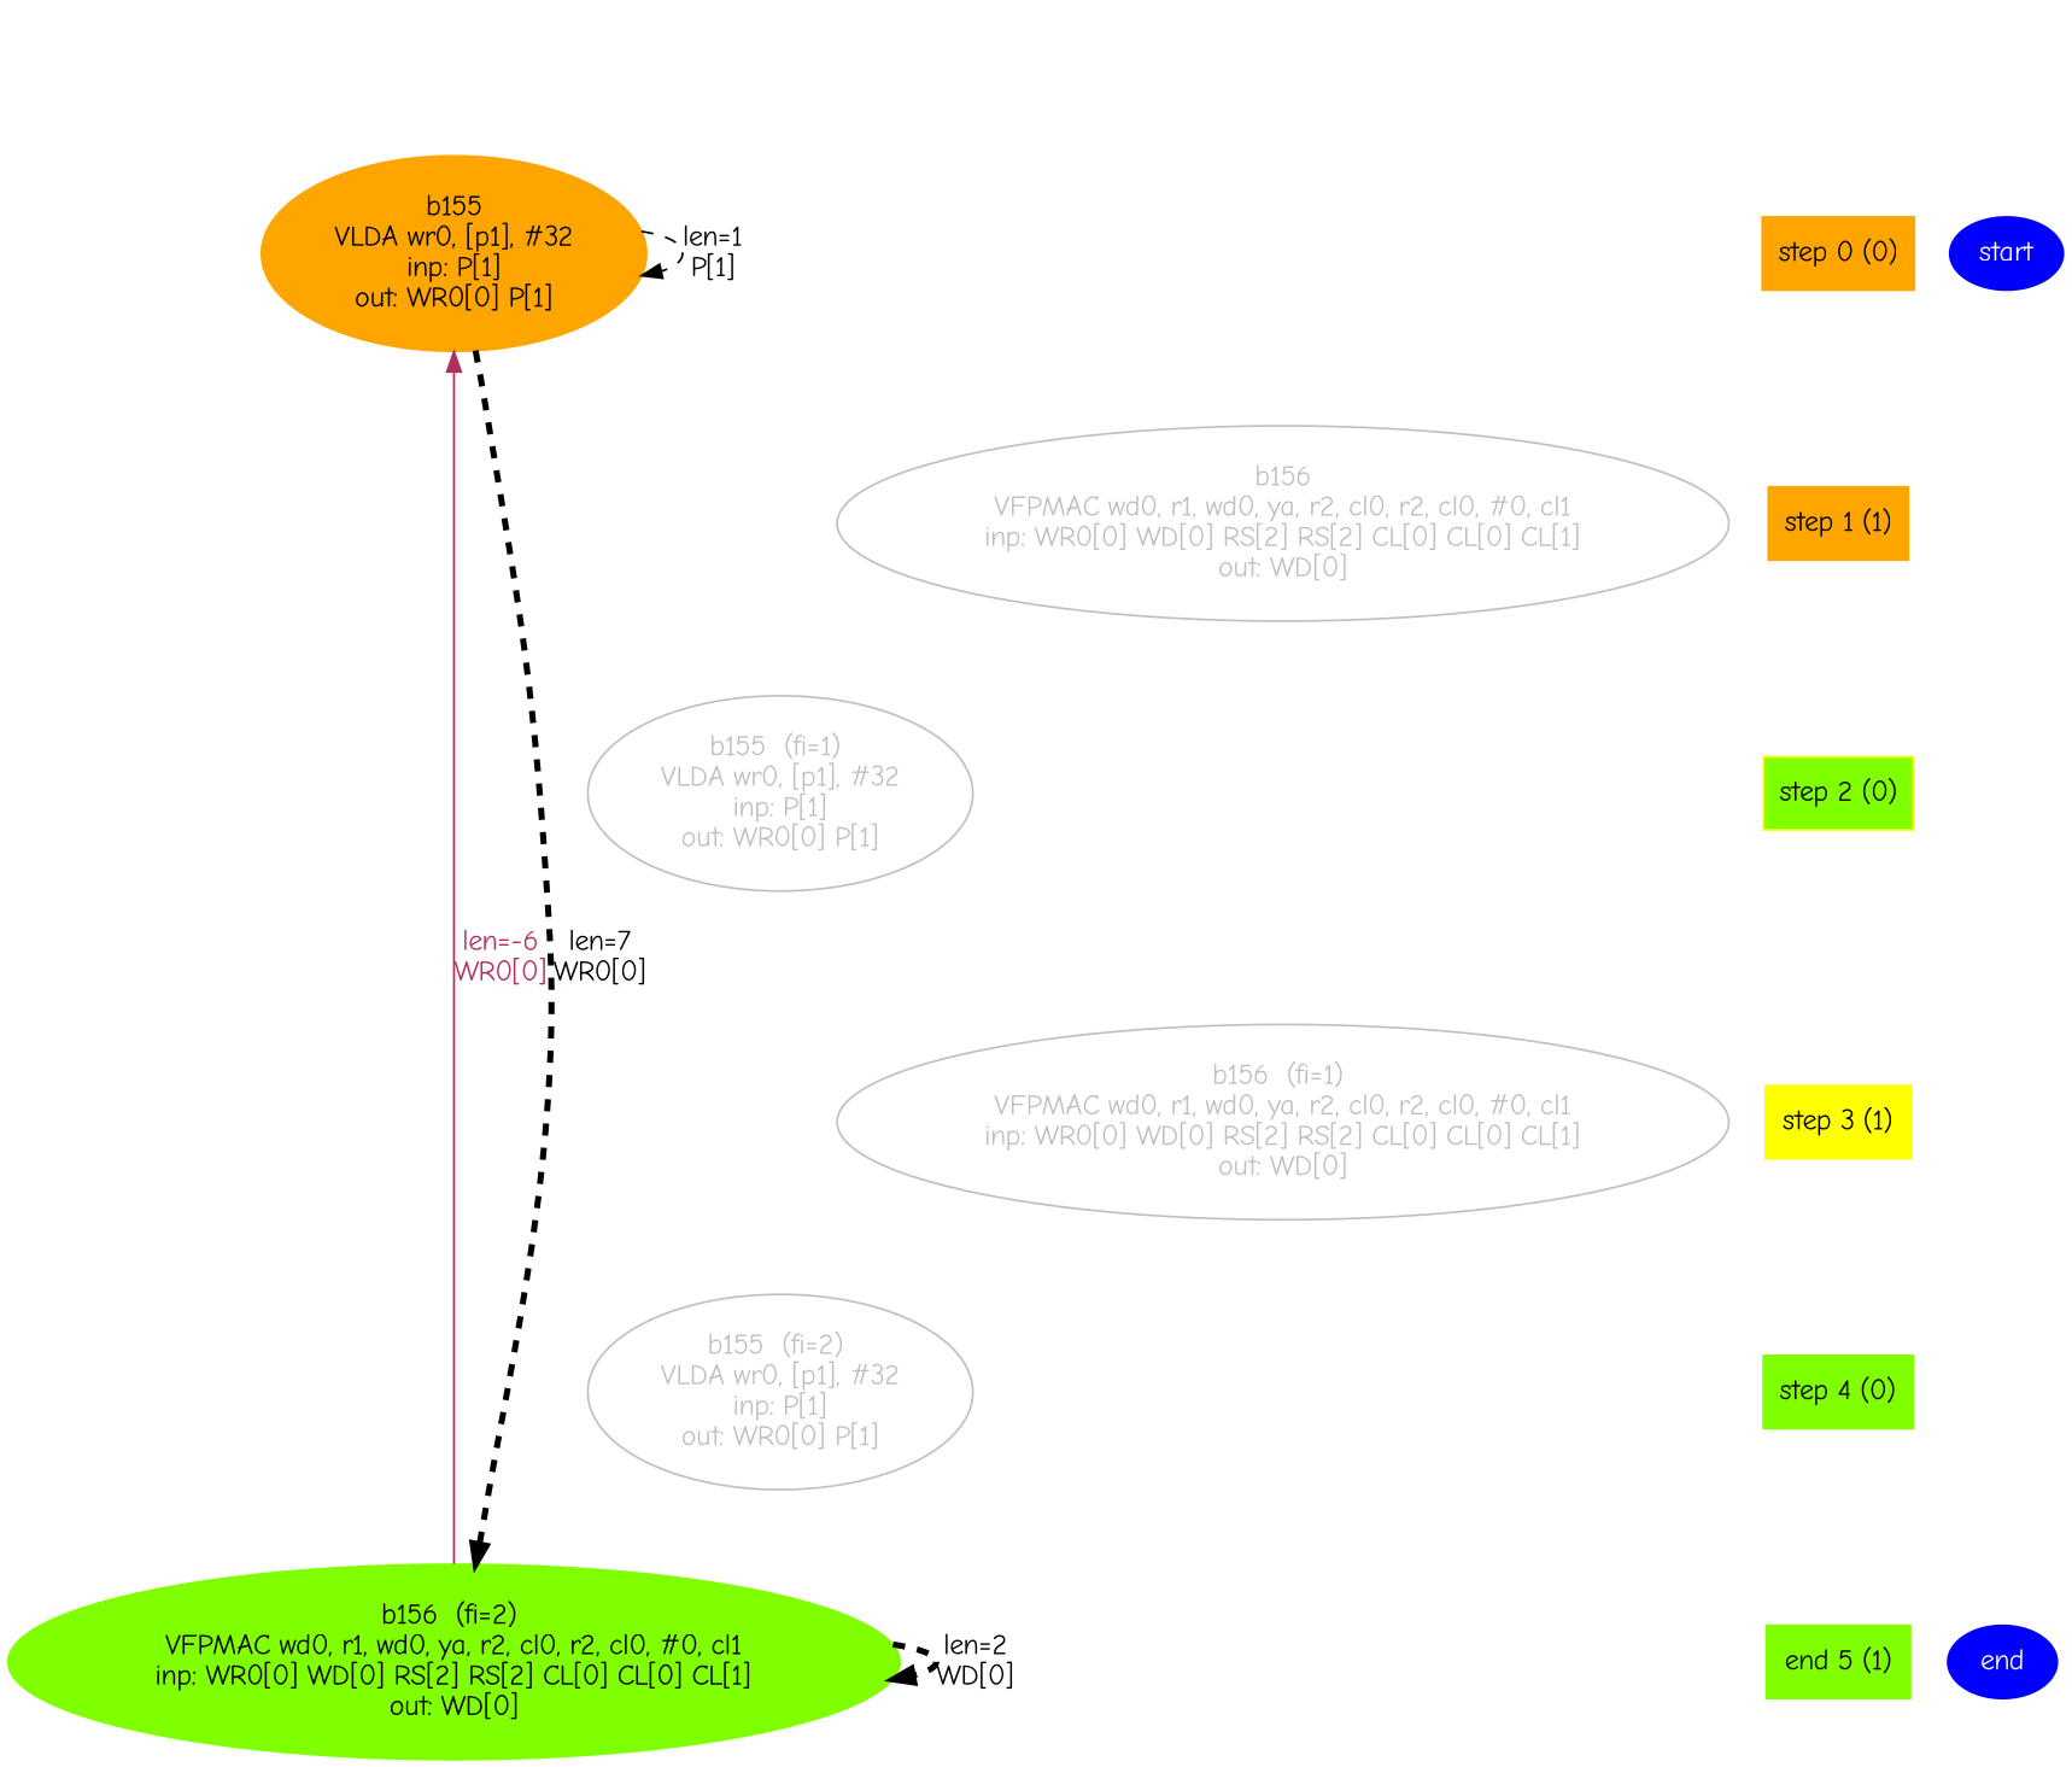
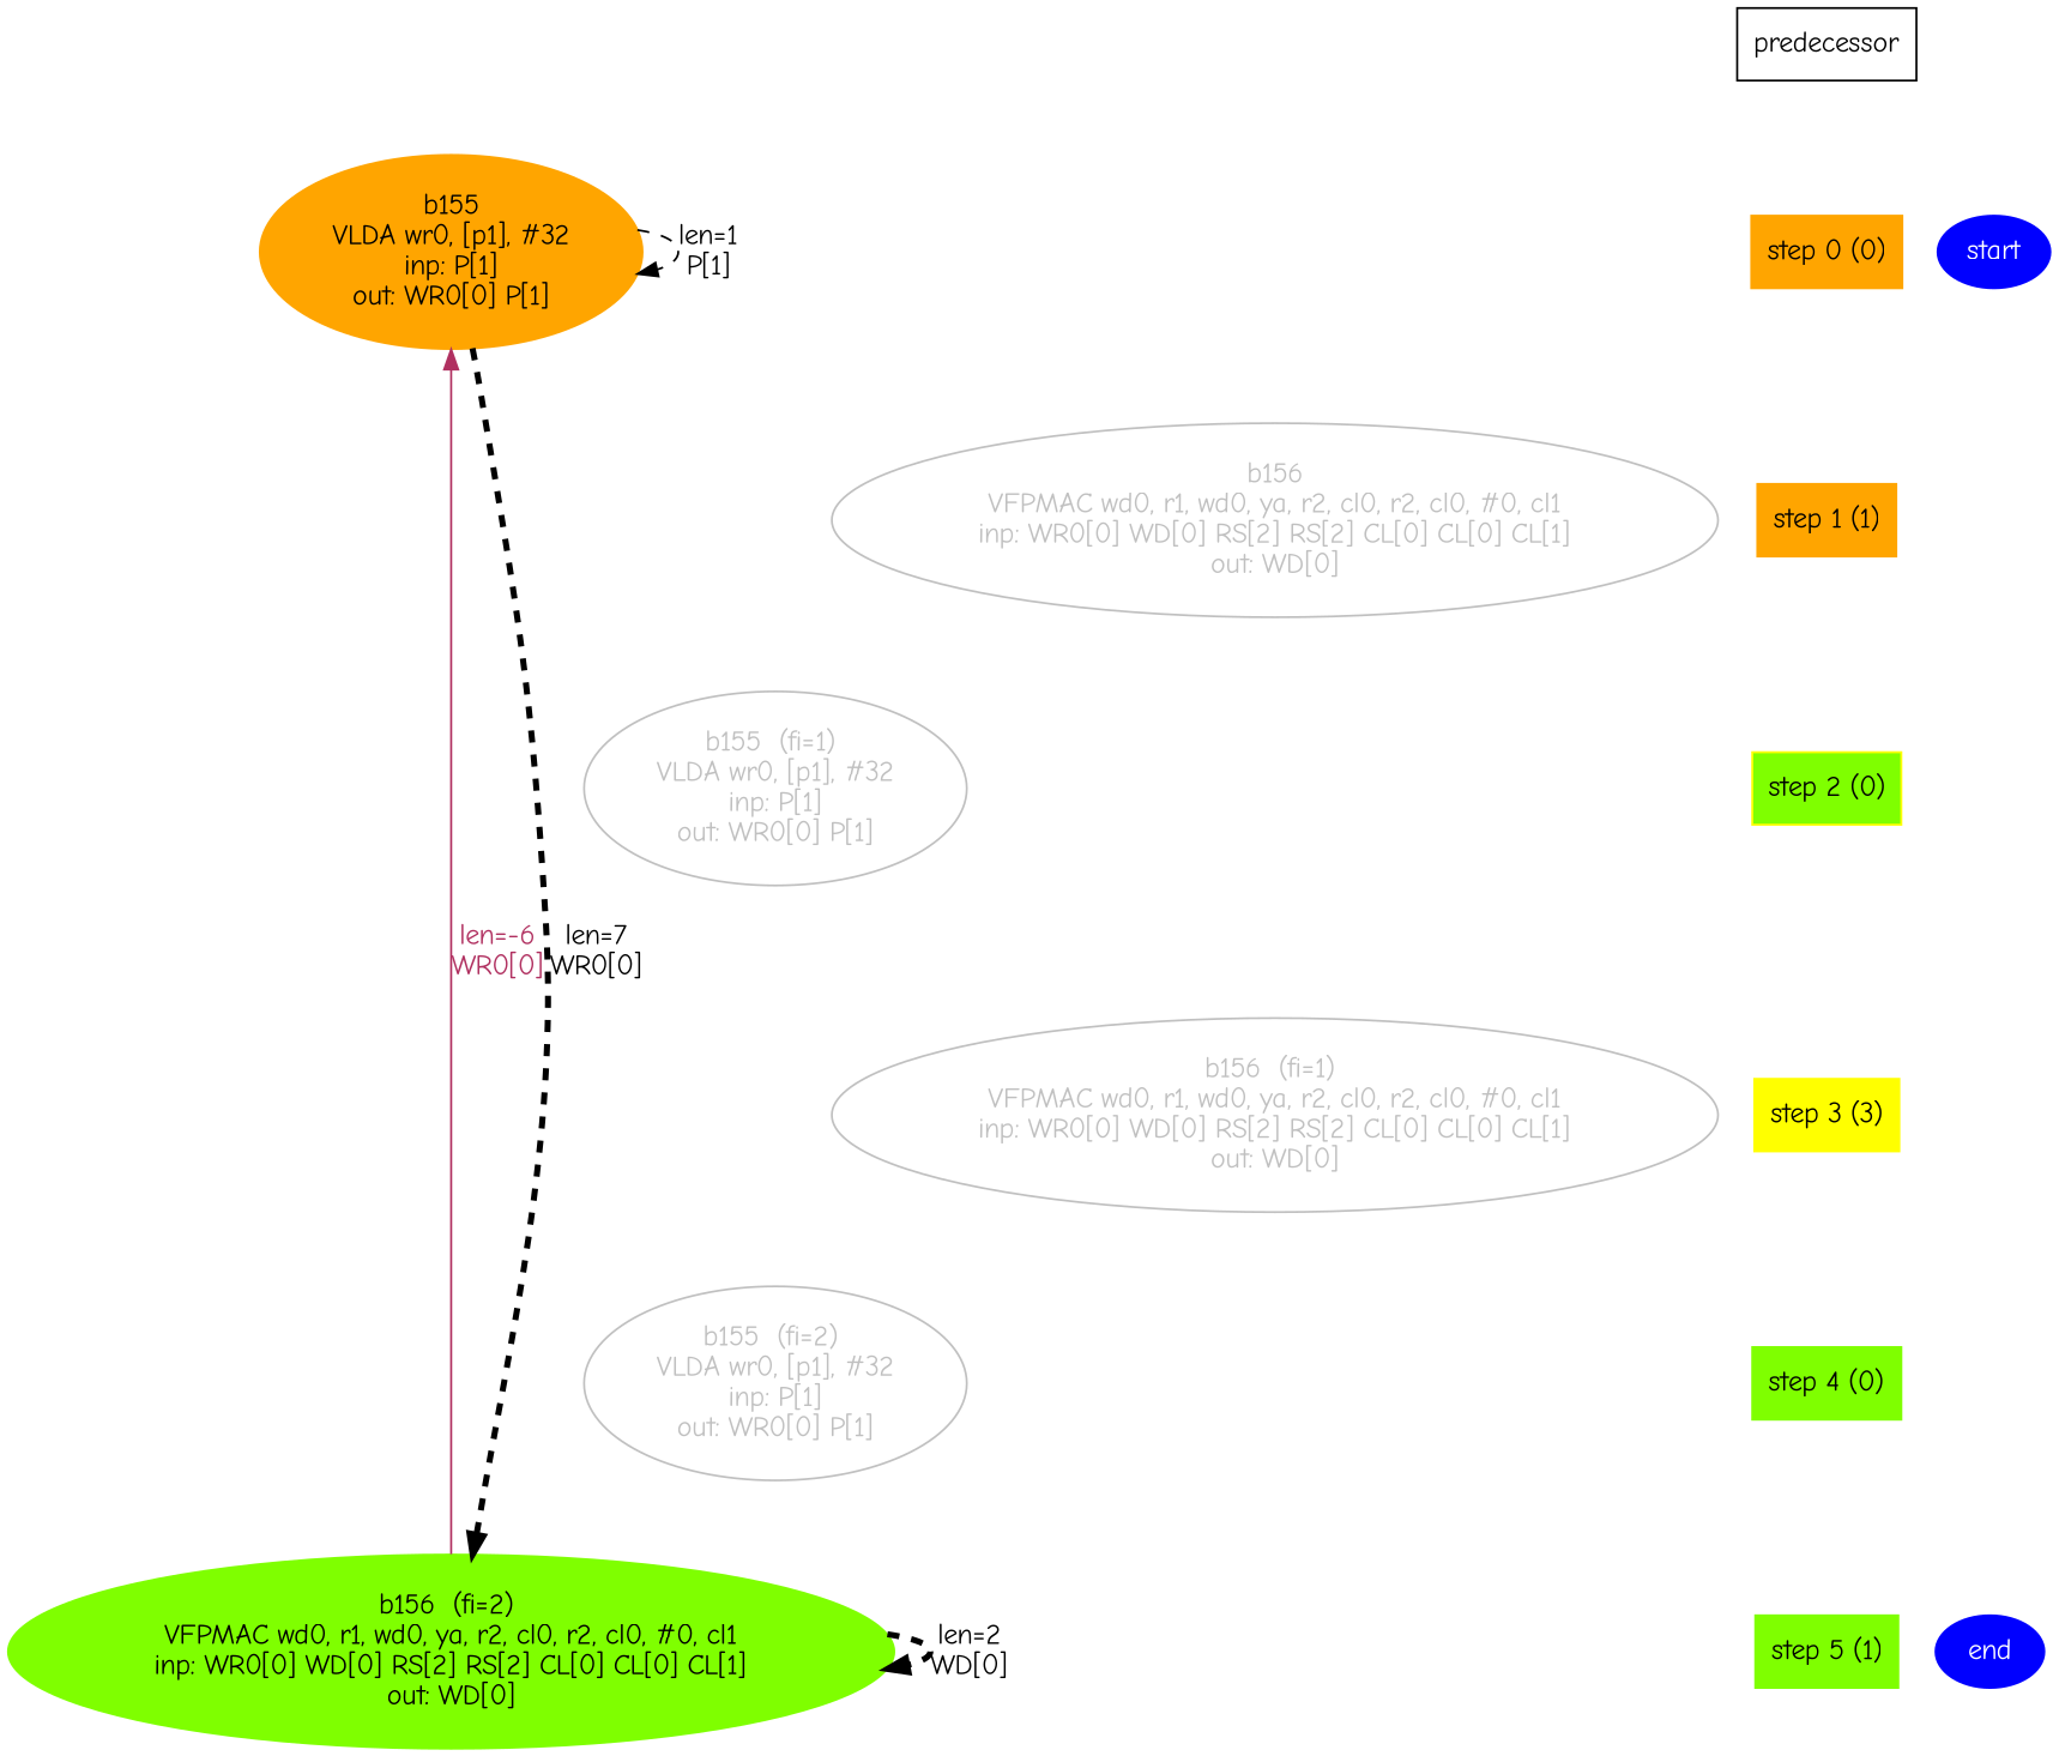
  digraph {
    fontname="Comic Neue"
    node [color=grey fontcolor=black fontname="Comic Neue" style=filled]
    edge [fontname="Comic Neue" style=invis weight=9000]
    n1 [color=orange label="b155\nVLDA wr0, [p1], #32\ninp: P[1]\nout: WR0[0] P[1]"]
    n2 [color=orange label="step 0 (0)" shape=box]
    n3 [color=chartreuse label="b156  (fi=2) \nVFPMAC wd0, r1, wd0, ya, r2, cl0, r2, cl0, #0, cl1\ninp: WR0[0] WD[0] RS[2] RS[2] CL[0] CL[0] CL[1]\nout: WD[0]"]
-   n4 [color=chartreuse label="end 5 (1)" shape=box]
+   n4 [color=chartreuse label="step 5 (1)" shape=box]
    n5 [color=blue fontcolor=white label=start]
    n6 [color=blue fontcolor=white label=end]
    n7 [fontcolor=grey label="b155  (fi=1) \nVLDA wr0, [p1], #32\ninp: P[1]\nout: WR0[0] P[1]" style=empty]
    n8 [color=yellow fillcolor=chartreuse label="step 2 (0)" shape=box]
    n9 [fontcolor=grey label="b155  (fi=2) \nVLDA wr0, [p1], #32\ninp: P[1]\nout: WR0[0] P[1]" style=empty]
    n10 [color=chartreuse label="step 4 (0)" shape=box]
    n11 [fontcolor=grey label="b156\nVFPMAC wd0, r1, wd0, ya, r2, cl0, r2, cl0, #0, cl1\ninp: WR0[0] WD[0] RS[2] RS[2] CL[0] CL[0] CL[1]\nout: WD[0]" style=empty]
    n12 [color=orange label="step 1 (1)" shape=box]
    n13 [fontcolor=grey label="b156  (fi=1) \nVFPMAC wd0, r1, wd0, ya, r2, cl0, r2, cl0, #0, cl1\ninp: WR0[0] WD[0] RS[2] RS[2] CL[0] CL[0] CL[1]\nout: WD[0]" style=empty]
-   n14 [color=yellow label="step 3 (1)" shape=box]
+   n14 [color=yellow label="step 3 (3)" shape=box]
+   n15 [label=predecessor shape=box color="" fontcolor="" style=""]
    subgraph sub_1 {
      rank=same
      n1
      n2
    }
    subgraph sub_2 {
      rank=same
      n3
      n4
    }
    subgraph sub_3 {
      rank=same
      n2
      n5
    }
    subgraph sub_4 {
      rank=same
      n4
      n6
    }
    subgraph sub_5 {
      rank=same
      n7
      n8
    }
    subgraph sub_6 {
      rank=same
      n9
      n10
    }
    subgraph sub_7 {
      rank=same
      n11
      n12
    }
    subgraph sub_8 {
      rank=same
      n13
      n14
    }
    n1 -> n1 [color=black fontcolor=black label="len=1\nP[1]" style=dashed weight=""]
    n1 -> n3 [color=maroon dir=back fontcolor=maroon label="len=-6\nWR0[0]" weight=1000 style=""]
    n1 -> n3 [color=black fontcolor=black label="len=7\nWR0[0]" penwidth=3 style=dashed weight=""]
    n1 -> n7 [weight=100]
    n2 -> n12
    n3 -> n3 [color=black fontcolor=black label="len=2\nWD[0]" penwidth=3 style=dashed weight=""]
    n7 -> n9 [weight=100]
    n8 -> n14
    n10 -> n4
    n11 -> n13 [weight=100]
    n12 -> n8
    n13 -> n3 [weight=100]
    n14 -> n10
+   n15 -> n2
  }
